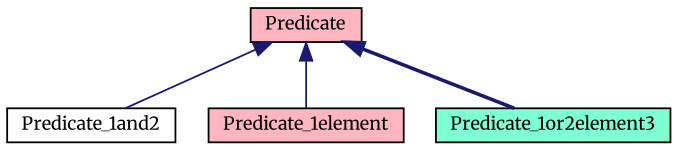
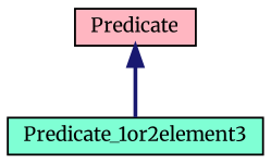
  digraph {
    fontname=Merriweather
    node [color=black fillcolor=lightpink fontname=Merriweather fontsize=10 shape=record style=filled]
    edge [color=midnightblue dir=back fontname=Merriweather fontsize=10 labelfontname=Helvetica labelfontsize=10 style=solid]
    n1 [fontcolor=black height=0.2 label=Predicate width=0.4]
-   n2 [fillcolor=white height=0.2 label=Predicate_1and2 width=0.4]
-   n3 [height=0.2 label=Predicate_1element width=0.4]
    n4 [fillcolor=aquamarine height=0.2 label=Predicate_1or2element3 width=0.4]
-   n1 -> n2
-   n1 -> n3
    n1 -> n4 [style=bold]
  }
